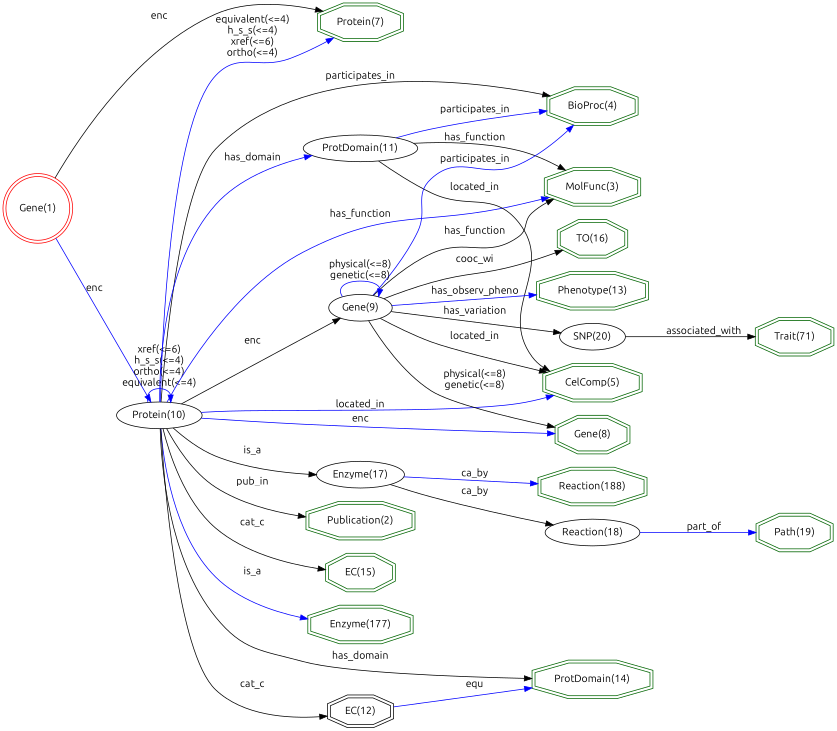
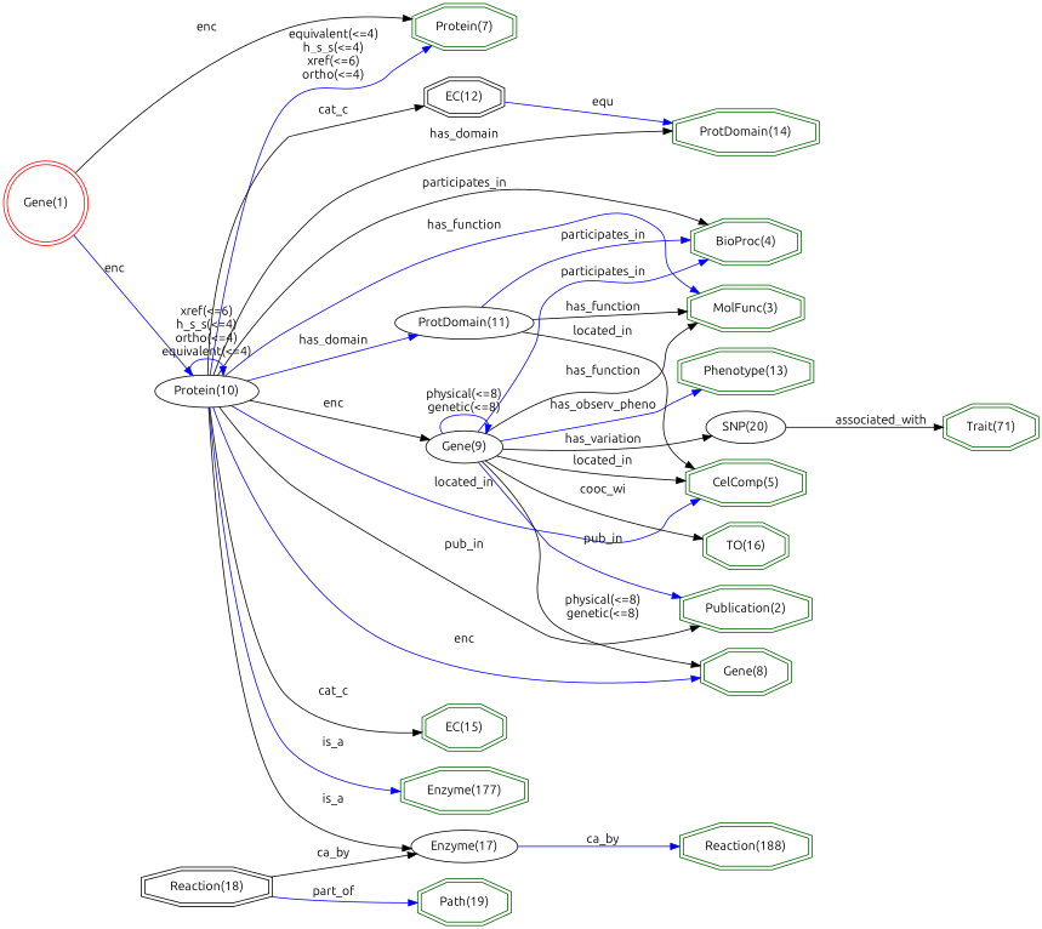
  digraph {
    fontname=Ubuntu
    rankdir=LR
    node [color=darkgreen fontname=Ubuntu shape=doubleoctagon]
    edge [color=black fontname=Ubuntu]
    "BioProc(4)" [height=0.61111 width=1.5966]
    "Reaction(188)" [height=0.61111 width=1.9359]
    "Gene(1)" [color=red height=1.1966 shape=doublecircle width=1.1966]
    "Protein(7)" [height=0.61111 width=1.4931]
    "Protein(10)" [height=0.5 width=1.3996 color="" shape=""]
    "MolFunc(3)" [height=0.61111 width=1.7]
    "CelComp(5)" [height=0.61111 width=1.7443]
    "Publication(2)" [height=0.61111 width=1.9362]
    "EC(15)" [height=0.61111 width=1.1977]
    "Gene(8)" [height=0.61111 width=1.286]
    "Enzyme(177)" [height=0.61111 width=1.8621]
    "ProtDomain(14)" [height=0.61111 width=2.1578]
    "Enzyme(17)" [height=0.5 width=1.4949 color="" shape=""]
    "EC(12)" [height=0.5 width=1.0039 color=""]
    "ProtDomain(11)" [height=0.5 width=1.8819 color="" shape=""]
    "Gene(9)" [height=0.5 width=1.0855 color="" shape=""]
-   "Reaction(18)" [height=0.5 width=1.5631 color="" shape=""]
+   "Reaction(18)" [height=0.5 width=1.5631 color=""]
    "TO(16)" [height=0.61111 width=1.2077]
    "Phenotype(13)" [height=0.61111 width=1.9805]
    "SNP(20)" [height=0.5 width=1.1406 color="" shape=""]
    "Path(19)" [height=0.61111 width=1.3307]
    n22 [height=0.61111 label="Trait(71)" width=1.3655]
    "Gene(1)" -> "Protein(7)" [label=enc]
    "Gene(1)" -> "Protein(10)" [color=blue label=enc]
    "Protein(10)" -> "BioProc(4)" [label=participates_in]
    "Protein(10)" -> "Protein(7)" [color=blue label="equivalent(<=4)\nh_s_s(<=4)\nxref(<=6)\northo(<=4)"]
    "Protein(10)" -> "Protein(10)" [color=blue label="xref(<=6)\nh_s_s(<=4)\northo(<=4)\nequivalent(<=4)"]
    "Protein(10)" -> "MolFunc(3)" [color=blue label=has_function]
    "Protein(10)" -> "CelComp(5)" [color=blue label=located_in]
    "Protein(10)" -> "Publication(2)" [label=pub_in]
    "Protein(10)" -> "EC(15)" [label=cat_c]
    "Protein(10)" -> "Gene(8)" [color=blue label=enc]
    "Protein(10)" -> "Enzyme(177)" [color=blue label=is_a]
    "Protein(10)" -> "ProtDomain(14)" [label=has_domain]
    "Protein(10)" -> "Enzyme(17)" [label=is_a]
    "Protein(10)" -> "EC(12)" [label=cat_c]
    "Protein(10)" -> "ProtDomain(11)" [color=blue label=has_domain]
    "Protein(10)" -> "Gene(9)" [label=enc]
    "Enzyme(17)" -> "Reaction(188)" [color=blue label=ca_by]
-   "Enzyme(17)" -> "Reaction(18)" [label=ca_by]
+   "Reaction(18)" -> "Enzyme(17)" [label=ca_by]
    "EC(12)" -> "ProtDomain(14)" [color=blue label=equ]
    "ProtDomain(11)" -> "BioProc(4)" [color=blue label=participates_in]
    "ProtDomain(11)" -> "MolFunc(3)" [label=has_function]
    "ProtDomain(11)" -> "CelComp(5)" [label=located_in]
    "Gene(9)" -> "BioProc(4)" [color=blue label=participates_in]
    "Gene(9)" -> "MolFunc(3)" [label=has_function]
    "Gene(9)" -> "CelComp(5)" [label=located_in]
+   "Gene(9)" -> "Publication(2)" [color=blue label=pub_in]
    "Gene(9)" -> "Gene(8)" [label="physical(<=8)\ngenetic(<=8)"]
    "Gene(9)" -> "Gene(9)" [color=blue label="physical(<=8)\ngenetic(<=8)"]
    "Gene(9)" -> "TO(16)" [label=cooc_wi]
    "Gene(9)" -> "Phenotype(13)" [color=blue label=has_observ_pheno]
    "Gene(9)" -> "SNP(20)" [label=has_variation]
    "Reaction(18)" -> "Path(19)" [color=blue label=part_of]
    "SNP(20)" -> n22 [label=associated_with]
  }
